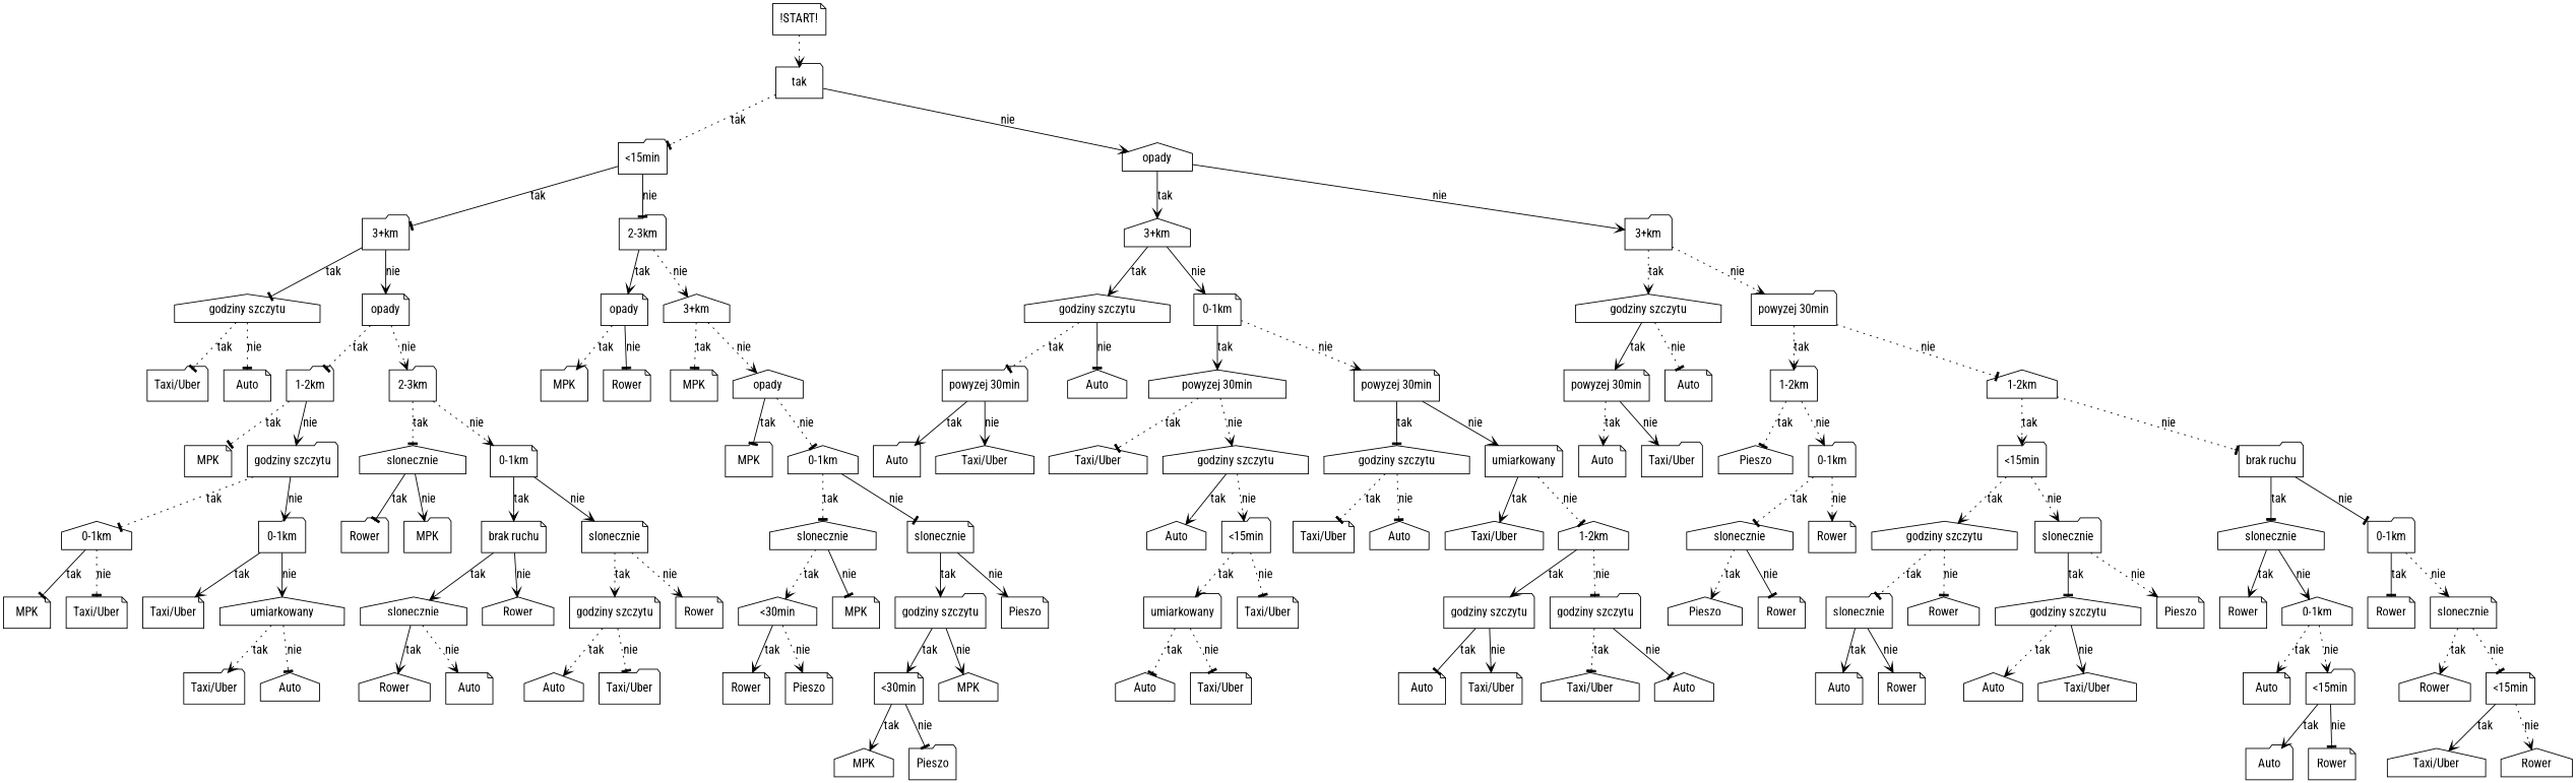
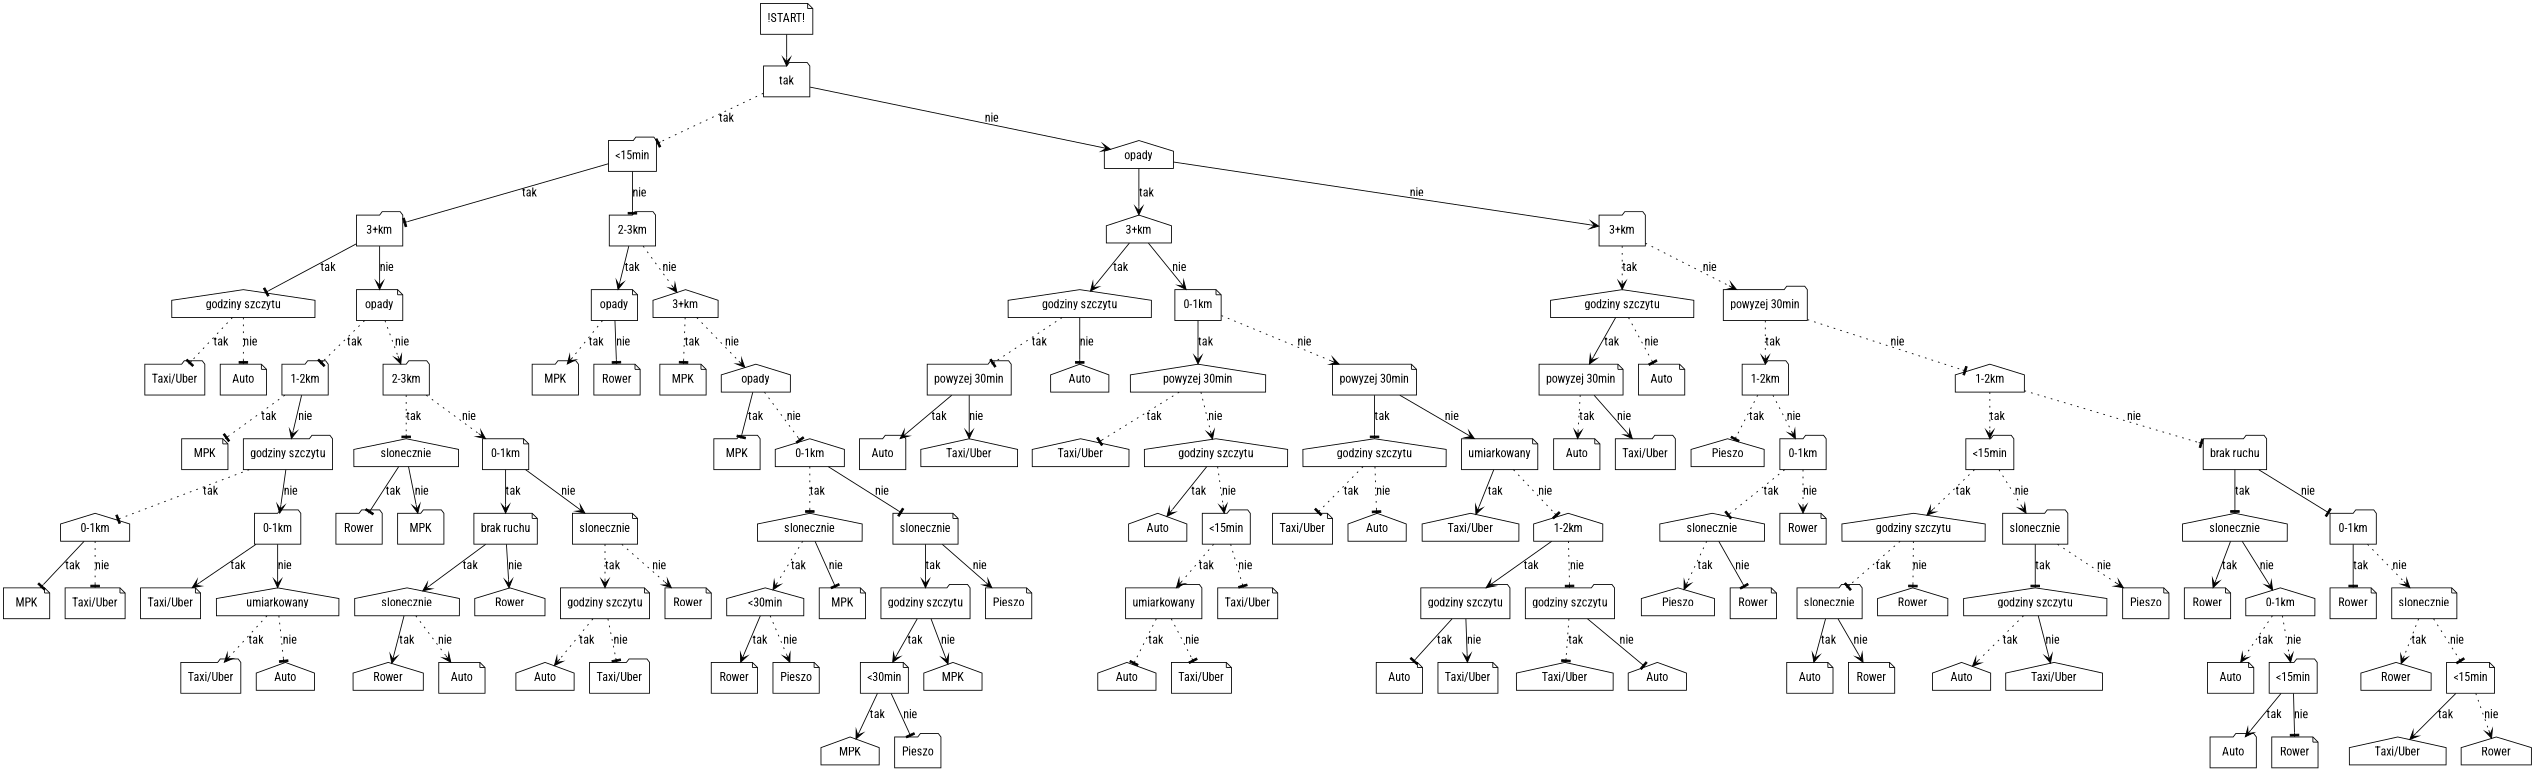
  digraph {
    fontname="Roboto Condensed"
    node [shape=house fontname="Roboto Condensed"]
    edge [style=dotted arrowhead=vee fontname="Roboto Condensed"]
    n1 [label=tak shape=folder]
    n2 [label="<15min" shape=folder]
    n3 [label=opady]
    "!START!" [shape=note]
    n5 [label="3+km" shape=folder]
    n6 [label="2-3km" shape=folder]
    n7 [label="godziny szczytu"]
    n8 [label=opady shape=note]
    n9 [label="Taxi/Uber" shape=folder]
    n10 [label=Auto shape=note]
    n11 [label="1-2km" shape=folder]
    n12 [label="2-3km" shape=folder]
    n13 [label=MPK shape=note]
    n14 [label="godziny szczytu" shape=folder]
    n15 [label="0-1km"]
    n16 [label="0-1km" shape=folder]
    n17 [label=MPK shape=note]
    n18 [label="Taxi/Uber" shape=note]
    n19 [label="Taxi/Uber" shape=note]
    n20 [label=umiarkowany]
    n21 [label="Taxi/Uber" shape=folder]
    n22 [label=Auto]
    n23 [label=slonecznie]
    n24 [label="0-1km" shape=note]
    n25 [label=Rower shape=folder]
    n26 [label=MPK shape=folder]
    n27 [label="brak ruchu" shape=note]
    n28 [label=slonecznie shape=note]
    n29 [label=slonecznie]
    n30 [label=Rower]
    n31 [label=Rower]
    n32 [label=Auto shape=note]
    n33 [label="godziny szczytu" shape=note]
    n34 [label=Rower shape=note]
    n35 [label=Auto]
    n36 [label="Taxi/Uber" shape=folder]
    n37 [label=opady shape=note]
    n38 [label="3+km"]
    n39 [label=MPK shape=folder]
    n40 [label=Rower shape=note]
    n41 [label=MPK shape=note]
    n42 [label=opady]
    n43 [label=MPK shape=folder]
    n44 [label="0-1km"]
    n45 [label=slonecznie]
    n46 [label=slonecznie shape=note]
    n47 [label="<30min"]
    n48 [label=MPK shape=note]
    n49 [label=Rower shape=note]
    n50 [label=Pieszo shape=note]
    n51 [label="godziny szczytu" shape=folder]
    n52 [label=Pieszo shape=note]
    n53 [label="<30min" shape=note]
    n54 [label=MPK]
    n55 [label=MPK]
    n56 [label=Pieszo shape=folder]
    n57 [label="3+km"]
    n58 [label="3+km" shape=folder]
    n59 [label="godziny szczytu"]
    n60 [label="0-1km" shape=note]
    n61 [label="powyzej 30min" shape=folder]
    n62 [label=Auto]
    n63 [label=Auto shape=folder]
    n64 [label="Taxi/Uber"]
    n65 [label="powyzej 30min"]
    n66 [label="powyzej 30min" shape=note]
    n67 [label="Taxi/Uber"]
    n68 [label="godziny szczytu"]
    n69 [label=Auto]
    n70 [label="<15min" shape=folder]
    n71 [label=umiarkowany shape=folder]
    n72 [label="Taxi/Uber" shape=note]
    n73 [label=Auto]
    n74 [label="Taxi/Uber" shape=note]
    n75 [label="godziny szczytu"]
    n76 [label=umiarkowany shape=note]
    n77 [label="Taxi/Uber" shape=note]
    n78 [label=Auto]
    n79 [label="Taxi/Uber"]
    n80 [label="1-2km"]
    n81 [label="godziny szczytu" shape=folder]
    n82 [label="godziny szczytu" shape=folder]
    n83 [label=Auto shape=note]
    n84 [label="Taxi/Uber" shape=note]
    n85 [label="Taxi/Uber"]
    n86 [label=Auto]
    n87 [label="godziny szczytu"]
    n88 [label="powyzej 30min" shape=folder]
    n89 [label="powyzej 30min" shape=note]
    n90 [label=Auto shape=note]
    n91 [label=Auto shape=note]
    n92 [label="Taxi/Uber" shape=folder]
    n93 [label="1-2km" shape=folder]
    n94 [label="1-2km"]
    n95 [label=Pieszo]
    n96 [label="0-1km" shape=folder]
    n97 [label=slonecznie]
    n98 [label=Rower shape=note]
    n99 [label=Pieszo]
    n100 [label=Rower shape=note]
    n101 [label="<15min" shape=folder]
    n102 [label="brak ruchu" shape=folder]
    n103 [label="godziny szczytu"]
    n104 [label=slonecznie shape=folder]
    n105 [label=slonecznie shape=folder]
    n106 [label=Rower]
    n107 [label=Auto shape=note]
    n108 [label=Rower shape=note]
    n109 [label="godziny szczytu"]
    n110 [label=Pieszo shape=note]
    n111 [label=Auto]
    n112 [label="Taxi/Uber"]
    n113 [label=slonecznie]
    n114 [label="0-1km" shape=folder]
    n115 [label=Rower shape=note]
    n116 [label="0-1km"]
    n117 [label=Auto shape=note]
    n118 [label="<15min" shape=folder]
    n119 [label=Auto shape=folder]
    n120 [label=Rower shape=note]
    n121 [label=Rower shape=note]
    n122 [label=slonecznie shape=note]
    n123 [label=Rower]
    n124 [label="<15min" shape=note]
    n125 [label="Taxi/Uber"]
    n126 [label=Rower]
    n1 -> n2 [label=tak arrowhead=tee]
    n1 -> n3 [label=nie style=solid]
    n2 -> n5 [label=tak style=solid arrowhead=tee]
    n2 -> n6 [label=nie style=solid arrowhead=tee]
    n3 -> n57 [label=tak style=solid]
    n3 -> n58 [label=nie style=solid]
-   "!START!" -> n1
+   "!START!" -> n1 [style=solid]
    n5 -> n7 [label=tak style=solid arrowhead=tee]
    n5 -> n8 [label=nie style=solid]
    n6 -> n37 [label=tak style=solid]
    n6 -> n38 [label=nie]
    n7 -> n9 [label=tak arrowhead=tee]
    n7 -> n10 [label=nie arrowhead=tee]
    n8 -> n11 [label=tak arrowhead=tee]
    n8 -> n12 [label=nie]
    n11 -> n13 [label=tak arrowhead=tee]
    n11 -> n14 [label=nie style=solid]
    n12 -> n23 [label=tak arrowhead=tee]
    n12 -> n24 [label=nie]
    n14 -> n15 [label=tak arrowhead=tee]
    n14 -> n16 [label=nie style=solid]
    n15 -> n17 [label=tak style=solid arrowhead=tee]
    n15 -> n18 [label=nie arrowhead=tee]
    n16 -> n19 [label=tak style=solid]
    n16 -> n20 [label=nie style=solid]
    n20 -> n21 [label=tak]
    n20 -> n22 [label=nie arrowhead=tee]
    n23 -> n25 [label=tak style=solid arrowhead=tee]
    n23 -> n26 [label=nie style=solid]
    n24 -> n27 [label=tak style=solid]
    n24 -> n28 [label=nie style=solid]
    n27 -> n29 [label=tak style=solid]
    n27 -> n30 [label=nie style=solid]
    n28 -> n33 [label=tak]
    n28 -> n34 [label=nie]
    n29 -> n31 [label=tak style=solid]
    n29 -> n32 [label=nie]
    n33 -> n35 [label=tak]
    n33 -> n36 [label=nie arrowhead=tee]
    n37 -> n39 [label=tak]
    n37 -> n40 [label=nie style=solid arrowhead=tee]
    n38 -> n41 [label=tak arrowhead=tee]
    n38 -> n42 [label=nie]
    n42 -> n43 [label=tak style=solid arrowhead=tee]
    n42 -> n44 [label=nie arrowhead=tee]
    n44 -> n45 [label=tak arrowhead=tee]
    n44 -> n46 [label=nie style=solid arrowhead=tee]
    n45 -> n47 [label=tak]
    n45 -> n48 [label=nie style=solid arrowhead=tee]
    n46 -> n51 [label=tak style=solid]
    n46 -> n52 [label=nie style=solid]
    n47 -> n49 [label=tak style=solid]
    n47 -> n50 [label=nie]
    n51 -> n53 [label=tak style=solid]
    n51 -> n54 [label=nie style=solid]
    n53 -> n55 [label=tak style=solid]
    n53 -> n56 [label=nie style=solid arrowhead=tee]
    n57 -> n59 [label=tak style=solid]
    n57 -> n60 [label=nie style=solid]
    n58 -> n87 [label=tak]
    n58 -> n88 [label=nie]
    n59 -> n61 [label=tak arrowhead=tee]
    n59 -> n62 [label=nie style=solid arrowhead=tee]
    n60 -> n65 [label=tak style=solid]
    n60 -> n66 [label=nie]
    n61 -> n63 [label=tak style=solid]
    n61 -> n64 [label=nie style=solid]
    n65 -> n67 [label=tak arrowhead=tee]
    n65 -> n68 [label=nie]
    n66 -> n75 [label=tak style=solid arrowhead=tee]
    n66 -> n76 [label=nie style=solid]
    n68 -> n69 [label=tak style=solid]
    n68 -> n70 [label=nie]
    n70 -> n71 [label=tak]
    n70 -> n72 [label=nie arrowhead=tee]
    n71 -> n73 [label=tak arrowhead=tee]
    n71 -> n74 [label=nie arrowhead=tee]
    n75 -> n77 [label=tak arrowhead=tee]
    n75 -> n78 [label=nie arrowhead=tee]
    n76 -> n79 [label=tak style=solid]
    n76 -> n80 [label=nie arrowhead=tee]
    n80 -> n81 [label=tak style=solid]
    n80 -> n82 [label=nie arrowhead=tee]
    n81 -> n83 [label=tak style=solid arrowhead=tee]
    n81 -> n84 [label=nie style=solid]
    n82 -> n85 [label=tak arrowhead=tee]
    n82 -> n86 [label=nie style=solid arrowhead=tee]
    n87 -> n89 [label=tak style=solid]
    n87 -> n90 [label=nie arrowhead=tee]
    n88 -> n93 [label=tak]
    n88 -> n94 [label=nie arrowhead=tee]
    n89 -> n91 [label=tak]
    n89 -> n92 [label=nie style=solid]
    n93 -> n95 [label=tak arrowhead=tee]
    n93 -> n96 [label=nie]
    n94 -> n101 [label=tak]
    n94 -> n102 [label=nie arrowhead=tee]
    n96 -> n97 [label=tak arrowhead=tee]
    n96 -> n98 [label=nie]
    n97 -> n99 [label=tak]
    n97 -> n100 [label=nie style=solid arrowhead=tee]
    n101 -> n103 [label=tak]
    n101 -> n104 [label=nie]
    n102 -> n113 [label=tak style=solid arrowhead=tee]
    n102 -> n114 [label=nie style=solid arrowhead=tee]
    n103 -> n105 [label=tak arrowhead=tee]
    n103 -> n106 [label=nie arrowhead=tee]
    n104 -> n109 [label=tak style=solid arrowhead=tee]
    n104 -> n110 [label=nie]
    n105 -> n107 [label=tak style=solid]
    n105 -> n108 [label=nie style=solid]
    n109 -> n111 [label=tak]
    n109 -> n112 [label=nie style=solid]
    n113 -> n115 [label=tak style=solid]
    n113 -> n116 [label=nie style=solid]
    n114 -> n121 [label=tak style=solid arrowhead=tee]
    n114 -> n122 [label=nie]
    n116 -> n117 [label=tak]
    n116 -> n118 [label=nie]
    n118 -> n119 [label=tak style=solid]
    n118 -> n120 [label=nie style=solid arrowhead=tee]
    n122 -> n123 [label=tak]
    n122 -> n124 [label=nie arrowhead=tee]
    n124 -> n125 [label=tak style=solid]
    n124 -> n126 [label=nie]
  }
